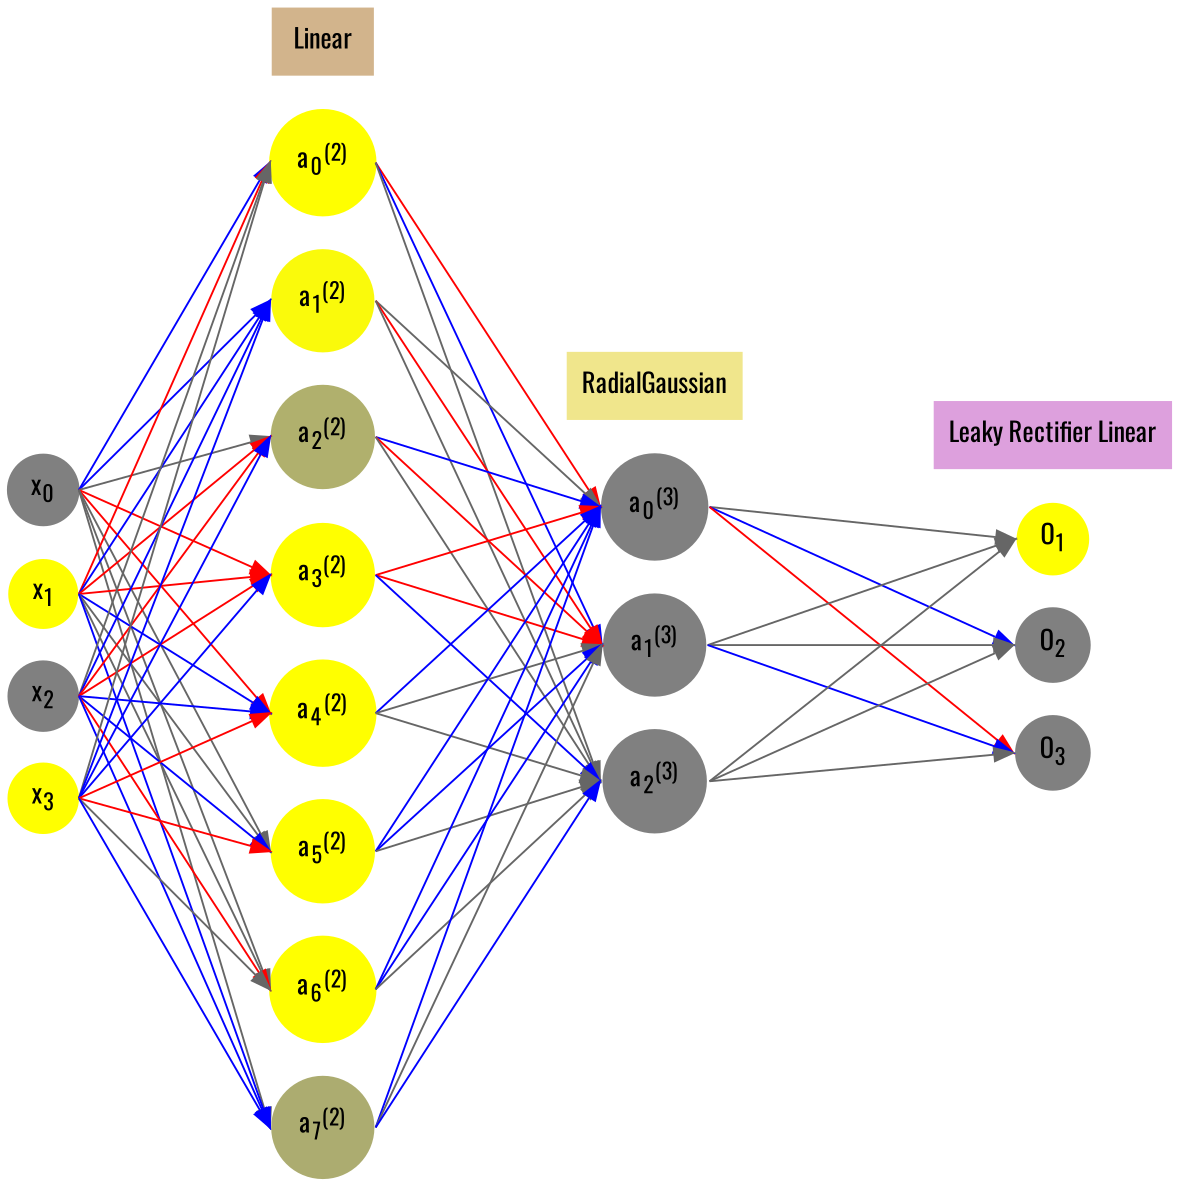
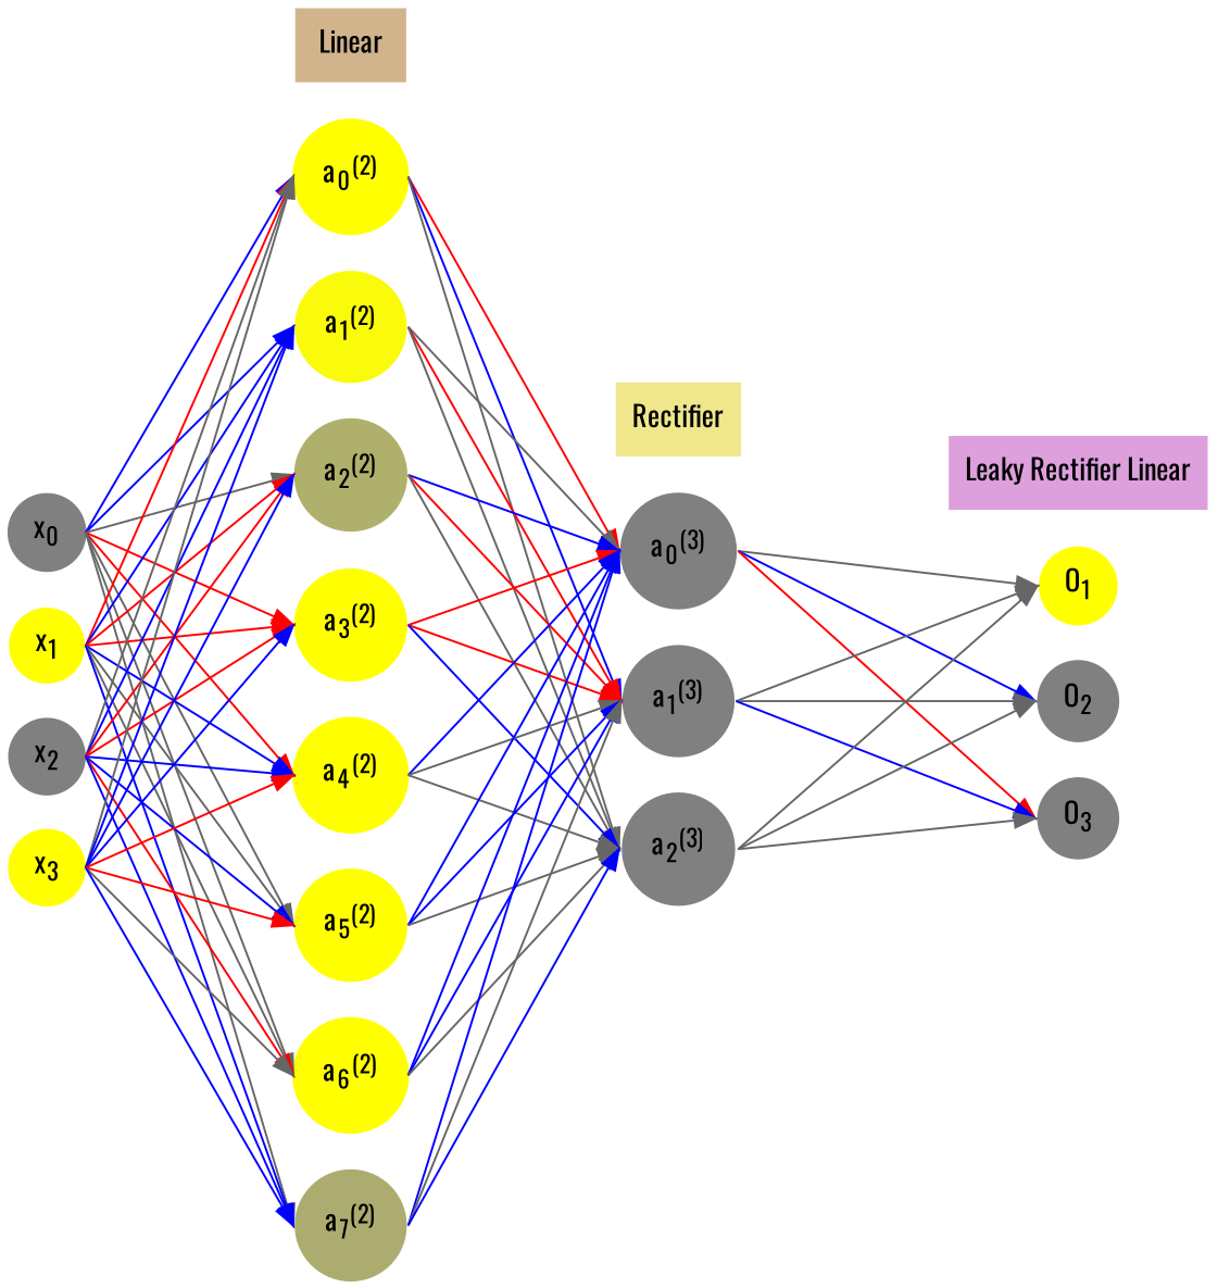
  digraph {
    rankdir=LR
    ranksep=1.4
    splines=false
    fontname=Oswald
    node [color="0.1667, 0.0, 0.5" fillcolor="0.1667, 0.0, 0.5" shape=circle style=filled fontname=Oswald]
    edge [headport=w style=solid tailport=e fontname=Oswald color=blue]
    n1 [label=<x<sub>0</sub>>]
    n2 [color="0.1667, 1.0, 1.0" fillcolor="0.1667, 1.0, 1.0" label=<x<sub>1</sub>>]
    n3 [label=<x<sub>2</sub>>]
    n4 [color="0.1667, 1.0, 1.0" fillcolor="0.1667, 1.0, 1.0" label=<x<sub>3</sub>>]
    n5 [color="0.1667, 1.513513, 1.256756" fillcolor="0.1667, 1.513513, 1.256756" label=<a<sub>0</sub><sup>(2)</sup>>]
    n6 [color="0.1667, 0.953589, 0.976794" fillcolor="0.1667, 0.953589, 0.976794" label=<a<sub>1</sub><sup>(2)</sup>>]
    n7 [color="0.1667, 0.377128, 0.688564" fillcolor="0.1667, 0.377128, 0.688564" label=<a<sub>2</sub><sup>(2)</sup>>]
    n8 [color="0.1667, 2.915113, 1.957557" fillcolor="0.1667, 2.915113, 1.957557" label=<a<sub>3</sub><sup>(2)</sup>>]
    n9 [color="0.1667, 1.084747, 1.042373" fillcolor="0.1667, 1.084747, 1.042373" label=<a<sub>4</sub><sup>(2)</sup>>]
    n10 [color="0.1667, 1.992018, 1.496009" fillcolor="0.1667, 1.992018, 1.496009" label=<a<sub>5</sub><sup>(2)</sup>>]
    n11 [color="0.1667, 3.037782, 2.018891" fillcolor="0.1667, 3.037782, 2.018891" label=<a<sub>6</sub><sup>(2)</sup>>]
    n12 [color="0.1667, 0.350062, 0.675031" fillcolor="0.1667, 0.350062, 0.675031" label=<a<sub>7</sub><sup>(2)</sup>>]
    n13 [color="0.1667, 0.000000, 0.500000" fillcolor="0.1667, 0.000000, 0.500000" label=<a<sub>0</sub><sup>(3)</sup>>]
    n14 [color="0.1667, 0.000000, 0.500000" fillcolor="0.1667, 0.000000, 0.500000" label=<a<sub>1</sub><sup>(3)</sup>>]
    n15 [color="0.1667, 0.000000, 0.500000" fillcolor="0.1667, 0.000000, 0.500000" label=<a<sub>2</sub><sup>(3)</sup>>]
    n16 [color="0.1667, 1.0, 1.0" fillcolor="0.1667, 1.0, 1.0" label=<O<sub>1</sub>>]
    n17 [label=<O<sub>2</sub>>]
    n18 [label=<O<sub>3</sub>>]
    n19 [label=Linear shape=plaintext fillcolor=tan color=teal]
-   n20 [label=RadialGaussian shape=plaintext fillcolor=khaki color=teal]
+   n20 [label=Rectifier shape=plaintext fillcolor=khaki color=teal]
    n21 [label="Leaky Rectifier Linear" shape=plaintext fillcolor=plum color=teal]
    subgraph sub_1 {
      n1
    }
    subgraph sub_2 {
      n2
    }
    subgraph sub_3 {
      n3
    }
    subgraph sub_4 {
      n4
    }
    subgraph sub_5 {
      n5
    }
    subgraph sub_6 {
      n6
    }
    subgraph sub_7 {
      n7
    }
    subgraph sub_8 {
      n8
    }
    subgraph sub_9 {
      n9
    }
    subgraph sub_10 {
      n10
    }
    subgraph sub_11 {
      n11
    }
    subgraph sub_12 {
      n12
    }
    subgraph sub_13 {
      n13
    }
    subgraph sub_14 {
      n14
    }
    subgraph sub_15 {
      n15
    }
    subgraph sub_16 {
      n16
    }
    subgraph sub_17 {
      n17
    }
    subgraph sub_18 {
      n18
    }
    subgraph sub_19 {
      rank=same
      n1
      n2
      n3
      n4
    }
    subgraph sub_20 {
      rank=same
      n5
      n6
      n7
      n8
      n9
      n10
      n11
      n12
    }
    subgraph sub_21 {
      rank=same
      n13
      n14
      n15
    }
    subgraph sub_22 {
      rank=same
      n16
      n17
      n18
    }
    subgraph sub_23 {
      rank=same
      n5
      n19
    }
    subgraph sub_24 {
      rank=same
      n13
      n20
    }
    subgraph sub_25 {
      rank=same
      n16
      n21
    }
    n1 -> n2 [style=invis color=""]
    n1 -> n5
    n1 -> n6
    n1 -> n7 [color=gray40]
    n1 -> n8 [color=red]
    n1 -> n9 [color=red]
    n1 -> n10 [color=gray40]
    n1 -> n11 [color=gray40]
    n1 -> n12 [color=gray40]
    n2 -> n3 [style=invis color=""]
    n2 -> n5 [color=red]
    n2 -> n6
    n2 -> n7 [color=red]
    n2 -> n8 [color=red]
    n2 -> n9
    n2 -> n10 [color=gray40]
    n2 -> n11 [color=gray40]
    n2 -> n12
    n3 -> n4 [style=invis color=""]
    n3 -> n5 [color=gray40]
    n3 -> n6
    n3 -> n7 [color=red]
    n3 -> n8 [color=red]
    n3 -> n9
    n3 -> n10
    n3 -> n11 [color=red]
    n3 -> n12
    n4 -> n5 [color=gray40]
    n4 -> n6
    n4 -> n7
    n4 -> n8
    n4 -> n9 [color=red]
    n4 -> n10 [color=red]
    n4 -> n11 [color=gray40]
    n4 -> n12
    n5 -> n6 [style=invis color=""]
    n5 -> n13 [color=red]
    n5 -> n14
    n5 -> n15 [color=gray40]
    n6 -> n7 [style=invis color=""]
    n6 -> n13 [color=gray40]
    n6 -> n14 [color=red]
    n6 -> n15 [color=gray40]
    n7 -> n8 [style=invis color=""]
    n7 -> n13
    n7 -> n14 [color=red]
    n7 -> n15 [color=gray40]
    n8 -> n9 [style=invis color=""]
    n8 -> n13 [color=red]
    n8 -> n14 [color=red]
    n8 -> n15
    n9 -> n10 [style=invis color=""]
    n9 -> n13
    n9 -> n14 [color=gray40]
    n9 -> n15 [color=gray40]
    n10 -> n11 [style=invis color=""]
    n10 -> n13
    n10 -> n14
    n10 -> n15 [color=gray40]
    n11 -> n12 [style=invis color=""]
    n11 -> n13
    n11 -> n14
    n11 -> n15 [color=gray40]
    n12 -> n13
    n12 -> n14 [color=gray40]
    n12 -> n15
    n13 -> n14 [style=invis color=""]
    n13 -> n16 [color=gray40]
    n13 -> n17
    n13 -> n18 [color=red]
    n14 -> n15 [style=invis color=""]
    n14 -> n16 [color=gray40]
    n14 -> n17 [color=gray40]
    n14 -> n18
    n15 -> n16 [color=gray40]
    n15 -> n17 [color=gray40]
    n15 -> n18 [color=gray40]
    n16 -> n17 [style=invis color=""]
    n17 -> n18 [style=invis color=""]
    n19 -> n5 [style=invis color=""]
    n20 -> n13 [style=invis color=""]
    n21 -> n16 [style=invis color=""]
  }
